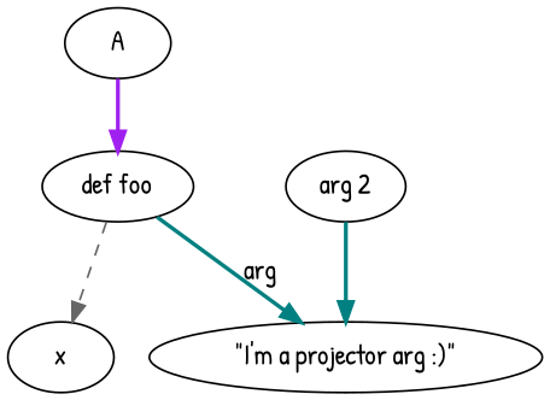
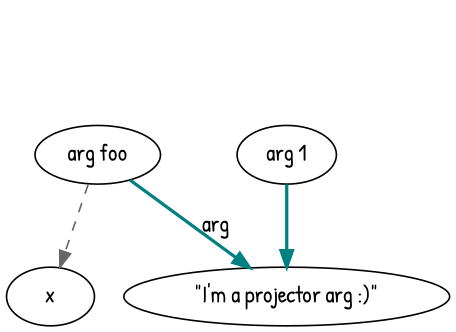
  digraph {
    fontname="Patrick Hand"
    node [fontname="Patrick Hand"]
    edge [color=teal fontname="Patrick Hand" style=bold]
-   n1 [height=0.5 label=A width=0.75]
-   n2 [height=0.5 label="def foo" width=1.0737]
+   n2 [height=0.5 label="arg foo" width=1.0737]
    n3 [height=0.5 label="\"I'm a projector arg :)\"" width=2.7746]
    n4 [height=0.5 label=x width=0.75]
-   n5 [height=0.5 label="arg 2" width=0.85026]
-   n1 -> n2 [color=purple]
+   n5 [height=0.5 label="arg 1" width=0.85026]
    n2 -> n3 [label=arg]
    n2 -> n4 [color=gray40 style=dashed]
    n5 -> n3
  }
